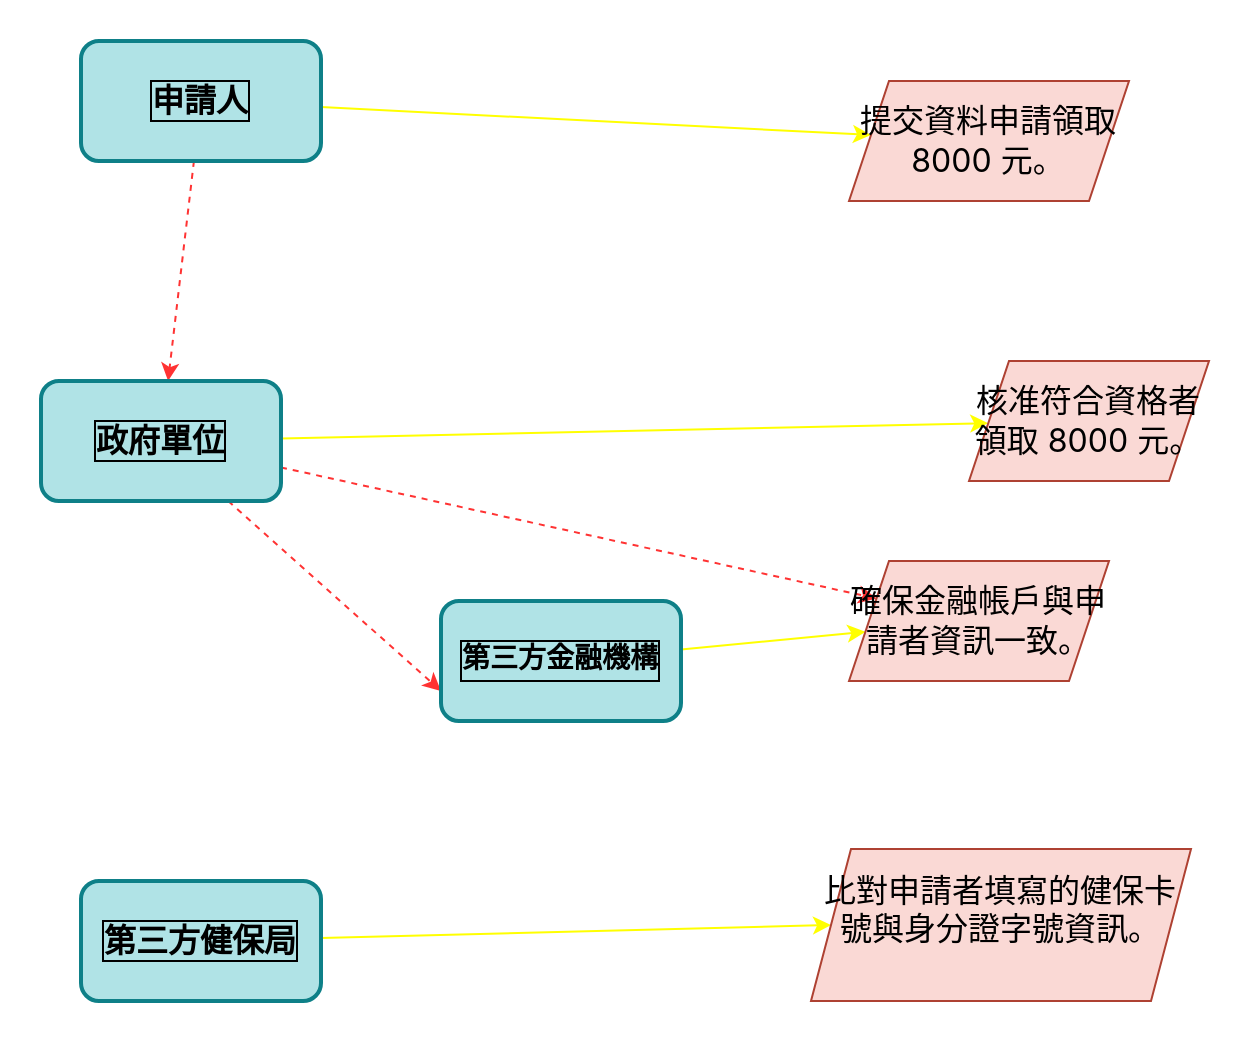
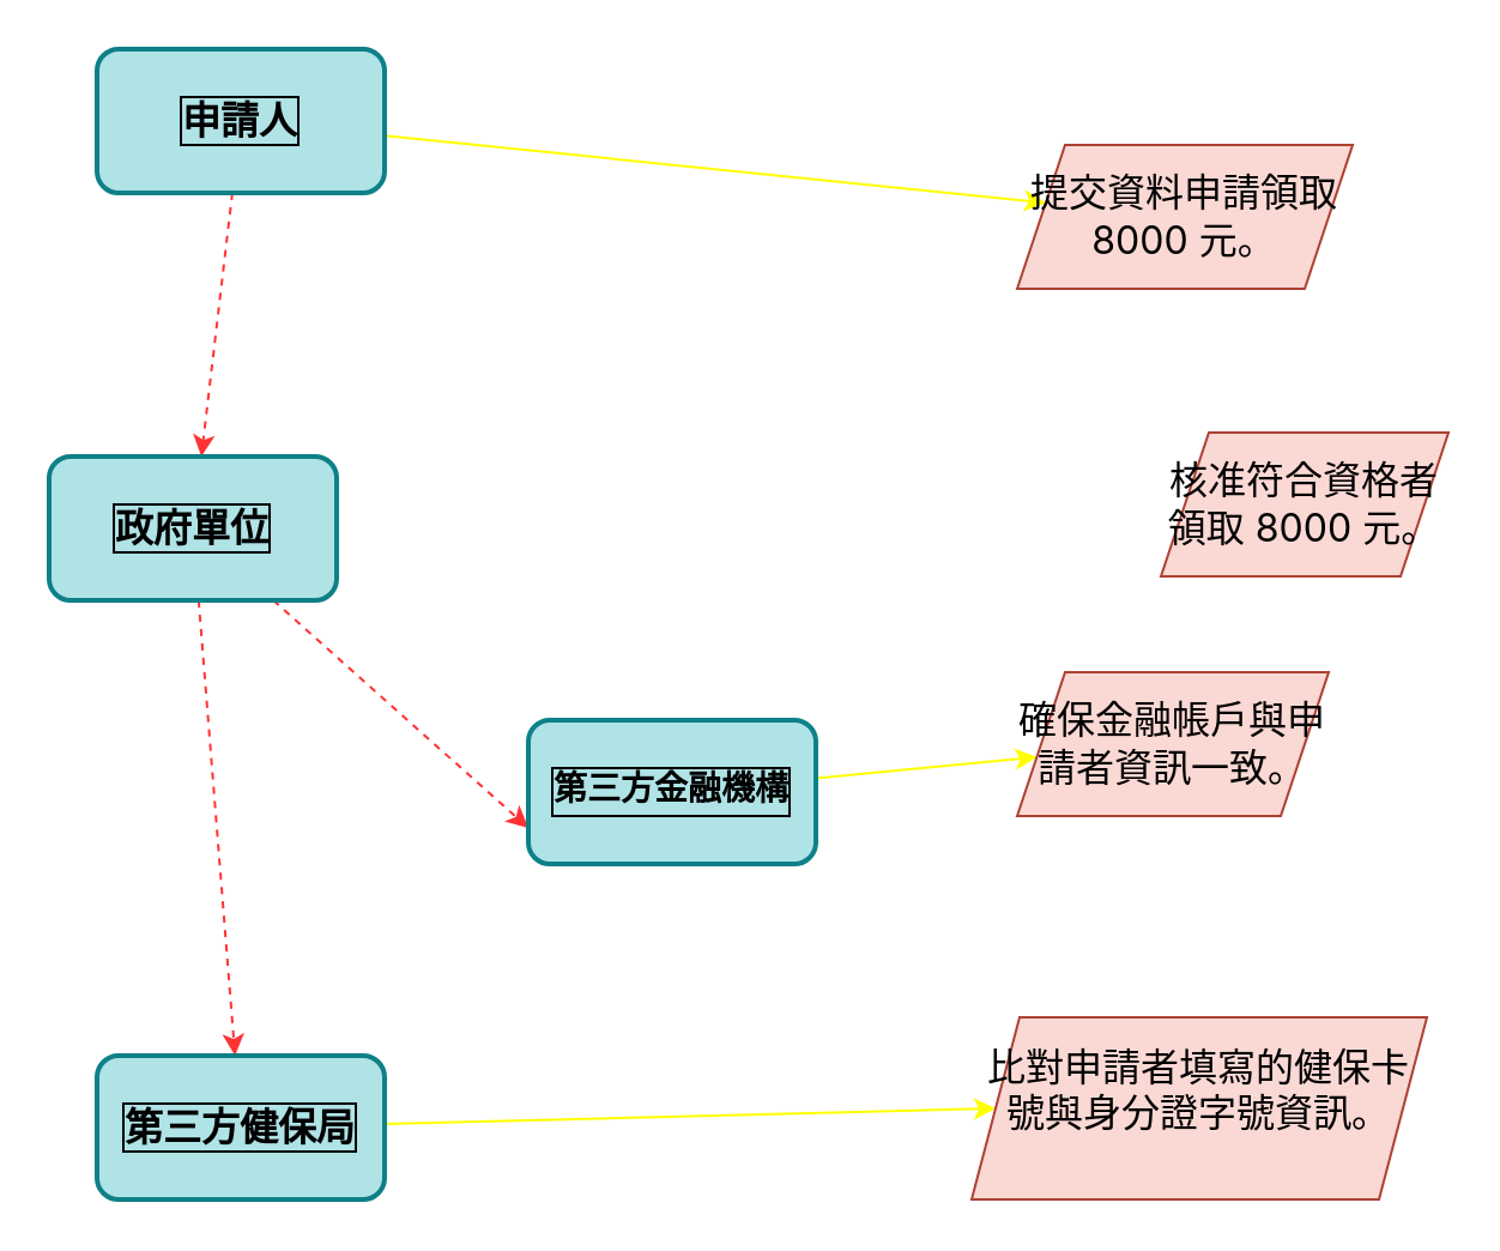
  <mxCell id="0" />
  <mxCell id="1" parent="0" />
  <mxCell id="2" style="edgeStyle=none;html=1;fontColor=#000000;strokeColor=#FFFF00;" edge="1" parent="1" source="4" target="13"><mxGeometry relative="1" as="geometry"><mxPoint x="240" y="120" as="targetPoint" /></mxGeometry></mxCell>
  <mxCell id="3" value="" style="edgeStyle=none;html=1;fontColor=#000000;dashed=1;strokeColor=#FF3333;" edge="1" parent="1" source="4" target="8"><mxGeometry relative="1" as="geometry" /></mxCell>
  <mxCell id="4" value="&lt;div style=&quot;text-align: start;&quot;&gt;&lt;span style=&quot;font-size: 16px;&quot;&gt;&lt;font face=&quot;-apple-system, BlinkMacSystemFont, Segoe UI, Noto Sans, Helvetica, Arial, sans-serif, Apple Color Emoji, Segoe UI Emoji&quot;&gt;申請人&lt;/font&gt;&lt;/span&gt;&lt;/div&gt;" style="rounded=1;whiteSpace=wrap;html=1;fillColor=#b0e3e6;strokeColor=#0e8088;labelBackgroundColor=none;fontStyle=1;strokeWidth=2;labelBorderColor=default;fontColor=#000000;" vertex="1" parent="1"><mxGeometry x="40" y="20" width="120" height="60" as="geometry" /></mxCell>
- <mxCell id="5" style="edgeStyle=none;html=1;fontColor=#000000;strokeColor=#FFFF00;" edge="1" parent="1" source="8" target="14"><mxGeometry relative="1" as="geometry"><mxPoint x="200" y="250" as="targetPoint" /></mxGeometry></mxCell>
  <mxCell id="6" style="edgeStyle=none;html=1;entryX=0;entryY=0.75;entryDx=0;entryDy=0;fontColor=#000000;dashed=1;strokeColor=#FF3333;" edge="1" parent="1" source="8" target="10"><mxGeometry relative="1" as="geometry" /></mxCell>
- <mxCell id="7" style="edgeStyle=none;html=1;fontColor=#000000;dashed=1;strokeColor=#FF3333;" edge="1" parent="1" source="8" target="15"><mxGeometry relative="1" as="geometry" /></mxCell>
+ <mxCell id="7" style="edgeStyle=none;html=1;fontColor=#000000;dashed=1;strokeColor=#FF3333;" edge="1" parent="1" source="8" target="12"><mxGeometry relative="1" as="geometry" /></mxCell>
  <mxCell id="8" value="&lt;div style=&quot;text-align: start;&quot;&gt;&lt;span style=&quot;font-size: 16px;&quot;&gt;&lt;font face=&quot;-apple-system, BlinkMacSystemFont, Segoe UI, Noto Sans, Helvetica, Arial, sans-serif, Apple Color Emoji, Segoe UI Emoji&quot;&gt;政府單位&lt;/font&gt;&lt;/span&gt;&lt;/div&gt;" style="rounded=1;whiteSpace=wrap;html=1;fillColor=#b0e3e6;strokeColor=#0e8088;labelBackgroundColor=none;fontStyle=1;strokeWidth=2;labelBorderColor=default;fontColor=#000000;" vertex="1" parent="1"><mxGeometry x="20" y="190" width="120" height="60" as="geometry" /></mxCell>
  <mxCell id="9" style="edgeStyle=none;html=1;fontColor=#000000;strokeColor=#FFFF00;" edge="1" parent="1" source="10" target="15"><mxGeometry relative="1" as="geometry" /></mxCell>
  <mxCell id="10" value="&lt;div style=&quot;text-align: start;&quot;&gt;&lt;div style=&quot;font-family: Consolas, &amp;quot;Courier New&amp;quot;, monospace; font-size: 14px; line-height: 19px;&quot;&gt;第三方金融機構&lt;/div&gt;&lt;/div&gt;" style="rounded=1;whiteSpace=wrap;html=1;fillColor=#b0e3e6;strokeColor=#0e8088;labelBackgroundColor=none;fontStyle=1;strokeWidth=2;labelBorderColor=default;fontColor=#000000;" vertex="1" parent="1"><mxGeometry x="220" y="300" width="120" height="60" as="geometry" /></mxCell>
  <mxCell id="11" style="edgeStyle=none;html=1;entryX=0;entryY=0.5;entryDx=0;entryDy=0;fontColor=#000000;strokeColor=#FFFF00;" edge="1" parent="1" source="12" target="16"><mxGeometry relative="1" as="geometry" /></mxCell>
  <mxCell id="12" value="&lt;div style=&quot;text-align: start;&quot;&gt;&lt;span style=&quot;font-family: -apple-system, BlinkMacSystemFont, &amp;quot;Segoe UI&amp;quot;, &amp;quot;Noto Sans&amp;quot;, Helvetica, Arial, sans-serif, &amp;quot;Apple Color Emoji&amp;quot;, &amp;quot;Segoe UI Emoji&amp;quot;; font-size: 16px;&quot;&gt;第三方健保局&lt;/span&gt;&lt;br&gt;&lt;/div&gt;" style="rounded=1;whiteSpace=wrap;html=1;fillColor=#b0e3e6;strokeColor=#0e8088;labelBackgroundColor=none;fontStyle=1;strokeWidth=2;labelBorderColor=default;fontColor=#000000;" vertex="1" parent="1"><mxGeometry x="40" y="440" width="120" height="60" as="geometry" /></mxCell>
- <mxCell id="13" value="&lt;span style=&quot;font-family: -apple-system, BlinkMacSystemFont, &amp;quot;Segoe UI&amp;quot;, &amp;quot;Noto Sans&amp;quot;, Helvetica, Arial, sans-serif, &amp;quot;Apple Color Emoji&amp;quot;, &amp;quot;Segoe UI Emoji&amp;quot;; font-size: 16px; text-align: start;&quot;&gt;提交資料申請領取 8000 元。&lt;/span&gt;" style="shape=parallelogram;perimeter=parallelogramPerimeter;whiteSpace=wrap;html=1;fixedSize=1;labelBackgroundColor=none;fillColor=#fad9d5;strokeColor=#ae4132;fontColor=#000000;" vertex="1" parent="1"><mxGeometry x="424" y="40" width="140" height="60" as="geometry" /></mxCell>
+ <mxCell id="13" value="&lt;span style=&quot;font-family: -apple-system, BlinkMacSystemFont, &amp;quot;Segoe UI&amp;quot;, &amp;quot;Noto Sans&amp;quot;, Helvetica, Arial, sans-serif, &amp;quot;Apple Color Emoji&amp;quot;, &amp;quot;Segoe UI Emoji&amp;quot;; font-size: 16px; text-align: start;&quot;&gt;提交資料申請領取 8000 元。&lt;/span&gt;" style="shape=parallelogram;perimeter=parallelogramPerimeter;whiteSpace=wrap;html=1;fixedSize=1;labelBackgroundColor=none;fillColor=#fad9d5;strokeColor=#ae4132;fontColor=#000000;" vertex="1" parent="1"><mxGeometry x="424" y="60" width="140" height="60" as="geometry" /></mxCell>
  <mxCell id="14" value="&lt;span style=&quot;font-family: -apple-system, BlinkMacSystemFont, &amp;quot;Segoe UI&amp;quot;, &amp;quot;Noto Sans&amp;quot;, Helvetica, Arial, sans-serif, &amp;quot;Apple Color Emoji&amp;quot;, &amp;quot;Segoe UI Emoji&amp;quot;; font-size: 16px; text-align: start;&quot;&gt;核准符合資格者領取 8000 元。&lt;/span&gt;" style="shape=parallelogram;perimeter=parallelogramPerimeter;whiteSpace=wrap;html=1;fixedSize=1;labelBackgroundColor=none;fillColor=#fad9d5;strokeColor=#ae4132;fontColor=#000000;" vertex="1" parent="1"><mxGeometry x="484" y="180" width="120" height="60" as="geometry" /></mxCell>
  <mxCell id="15" value="&lt;span style=&quot;font-family: -apple-system, BlinkMacSystemFont, &amp;quot;Segoe UI&amp;quot;, &amp;quot;Noto Sans&amp;quot;, Helvetica, Arial, sans-serif, &amp;quot;Apple Color Emoji&amp;quot;, &amp;quot;Segoe UI Emoji&amp;quot;; font-size: 16px; text-align: start;&quot;&gt;確保金融帳戶與申請者資訊一致。&lt;/span&gt;" style="shape=parallelogram;perimeter=parallelogramPerimeter;whiteSpace=wrap;html=1;fixedSize=1;labelBackgroundColor=none;fillColor=#fad9d5;strokeColor=#ae4132;fontColor=#000000;" vertex="1" parent="1"><mxGeometry x="424" y="280" width="130" height="60" as="geometry" /></mxCell>
  <mxCell id="16" value="&#10;&lt;span style=&quot;font-family: -apple-system, BlinkMacSystemFont, &amp;quot;Segoe UI&amp;quot;, &amp;quot;Noto Sans&amp;quot;, Helvetica, Arial, sans-serif, &amp;quot;Apple Color Emoji&amp;quot;, &amp;quot;Segoe UI Emoji&amp;quot;; font-size: 16px; font-style: normal; font-variant-ligatures: normal; font-variant-caps: normal; font-weight: 400; letter-spacing: normal; orphans: 2; text-align: start; text-indent: 0px; text-transform: none; widows: 2; word-spacing: 0px; -webkit-text-stroke-width: 0px; text-decoration-thickness: initial; text-decoration-style: initial; text-decoration-color: initial; float: none; display: inline !important;&quot;&gt;比對申請者填寫的健保卡號與身分證字號資訊。&lt;/span&gt;&#10;&#10;" style="shape=parallelogram;perimeter=parallelogramPerimeter;whiteSpace=wrap;html=1;fixedSize=1;labelBackgroundColor=none;fillColor=#fad9d5;strokeColor=#ae4132;fontColor=#000000;" vertex="1" parent="1"><mxGeometry x="405" y="424" width="190" height="76" as="geometry" /></mxCell>
